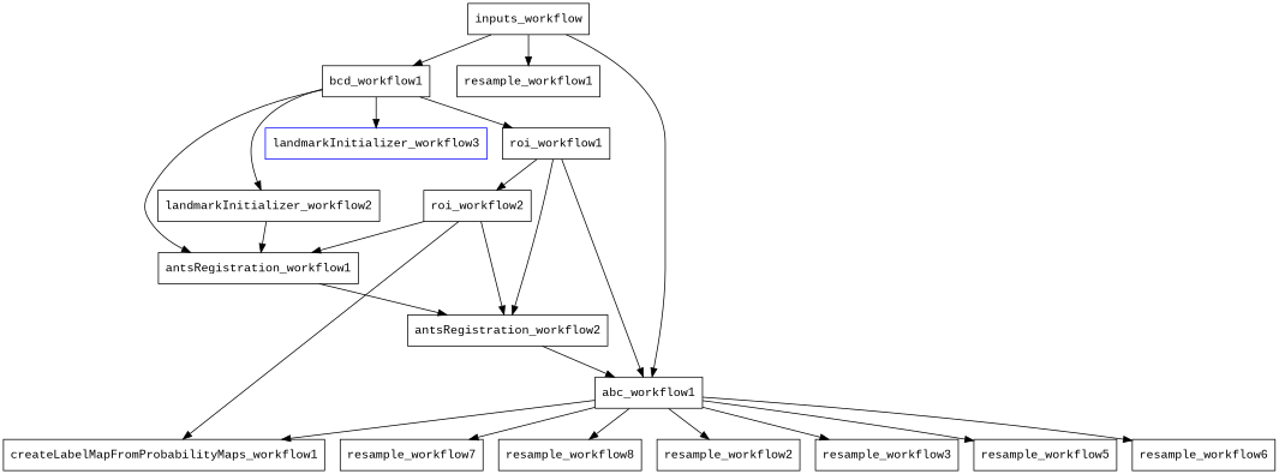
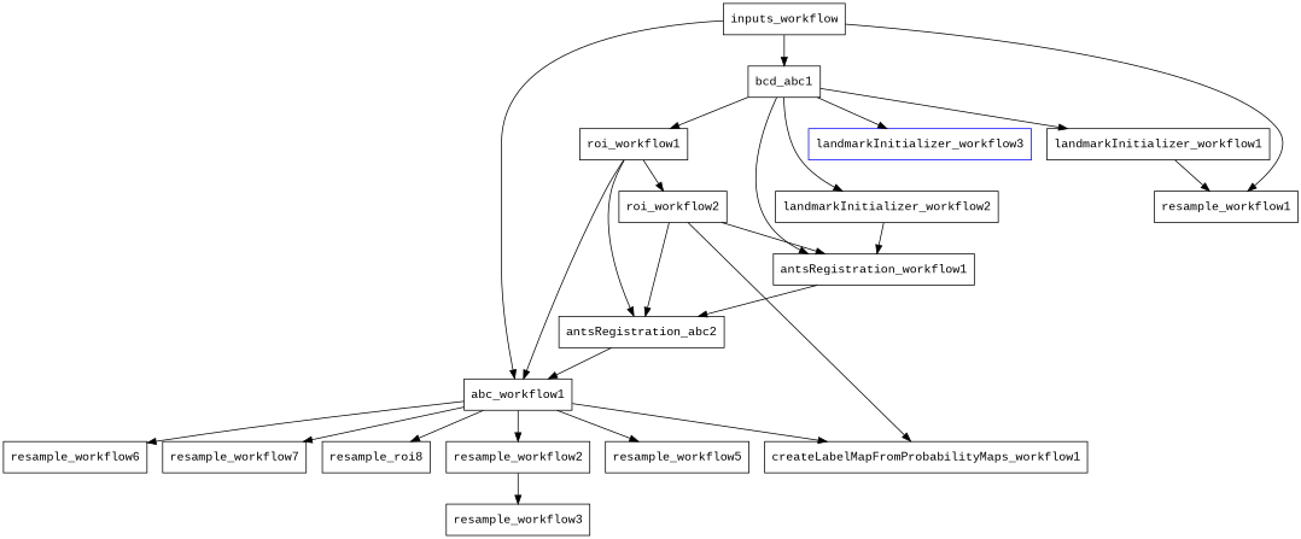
  digraph {
    fontname="Liberation Mono"
    node [fontname="Liberation Mono" shape=box]
    edge [fontname="Liberation Mono"]
    inputs_workflow
-   bcd_workflow1
+   bcd_workflow1 [label=bcd_abc1]
    resample_workflow1
    abc_workflow1
    roi_workflow1
+   landmarkInitializer_workflow1
    landmarkInitializer_workflow2
    landmarkInitializer_workflow3 [color=blue]
    antsRegistration_workflow1
    createLabelMapFromProbabilityMaps_workflow1
    resample_workflow2
    resample_workflow3
    resample_workflow5
    resample_workflow6
    resample_workflow7
-   resample_workflow8
+   resample_workflow8 [label=resample_roi8]
    roi_workflow2
-   antsRegistration_workflow2
+   antsRegistration_workflow2 [label=antsRegistration_abc2]
    inputs_workflow -> bcd_workflow1
    inputs_workflow -> resample_workflow1
    inputs_workflow -> abc_workflow1
    bcd_workflow1 -> roi_workflow1
+   bcd_workflow1 -> landmarkInitializer_workflow1
    bcd_workflow1 -> landmarkInitializer_workflow2
    bcd_workflow1 -> landmarkInitializer_workflow3
    bcd_workflow1 -> antsRegistration_workflow1
    abc_workflow1 -> createLabelMapFromProbabilityMaps_workflow1
    abc_workflow1 -> resample_workflow2
-   abc_workflow1 -> resample_workflow3
+   resample_workflow2 -> resample_workflow3
    abc_workflow1 -> resample_workflow5
    abc_workflow1 -> resample_workflow6
    abc_workflow1 -> resample_workflow7
    abc_workflow1 -> resample_workflow8
    roi_workflow1 -> abc_workflow1
    roi_workflow1 -> roi_workflow2
    roi_workflow1 -> antsRegistration_workflow2
+   landmarkInitializer_workflow1 -> resample_workflow1
    landmarkInitializer_workflow2 -> antsRegistration_workflow1
    antsRegistration_workflow1 -> antsRegistration_workflow2
    roi_workflow2 -> antsRegistration_workflow1
    roi_workflow2 -> createLabelMapFromProbabilityMaps_workflow1
    roi_workflow2 -> antsRegistration_workflow2
    antsRegistration_workflow2 -> abc_workflow1
  }
